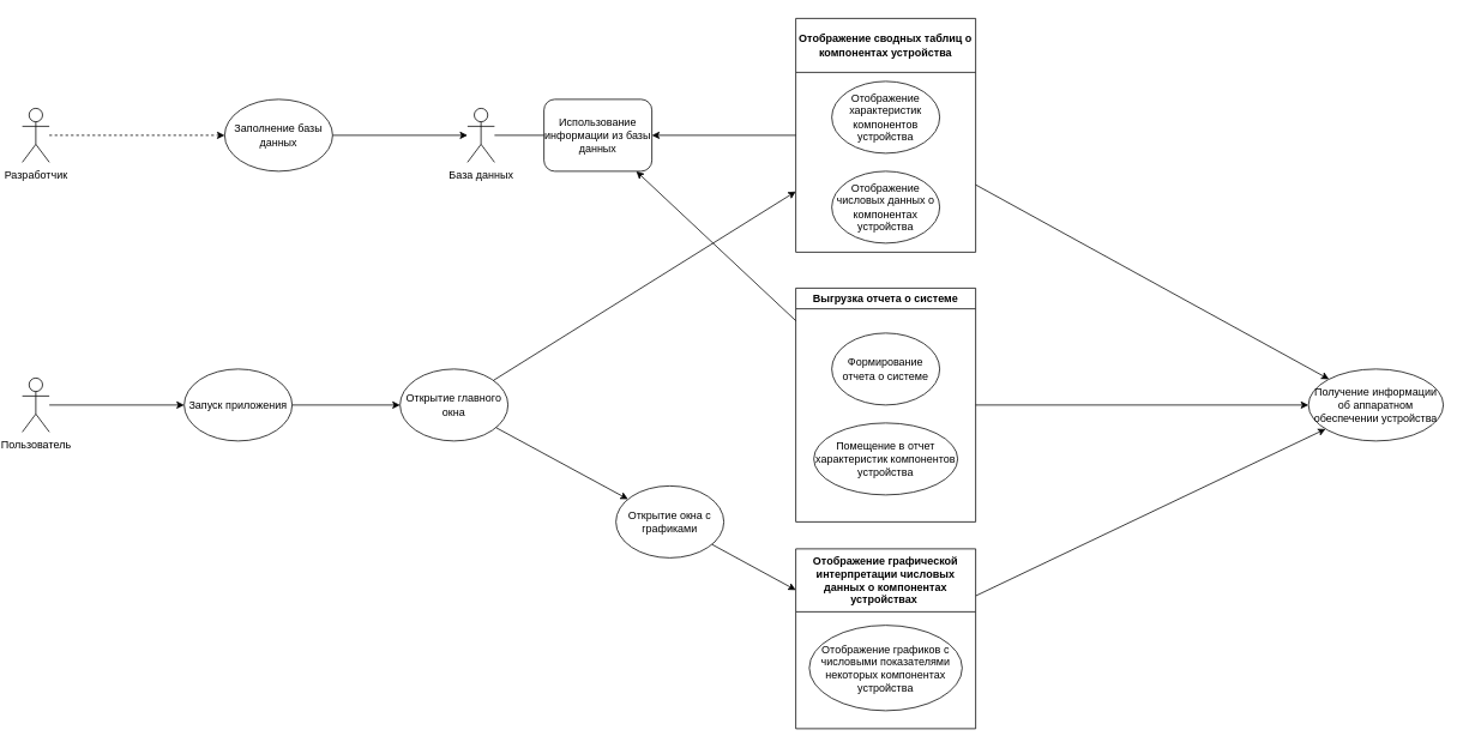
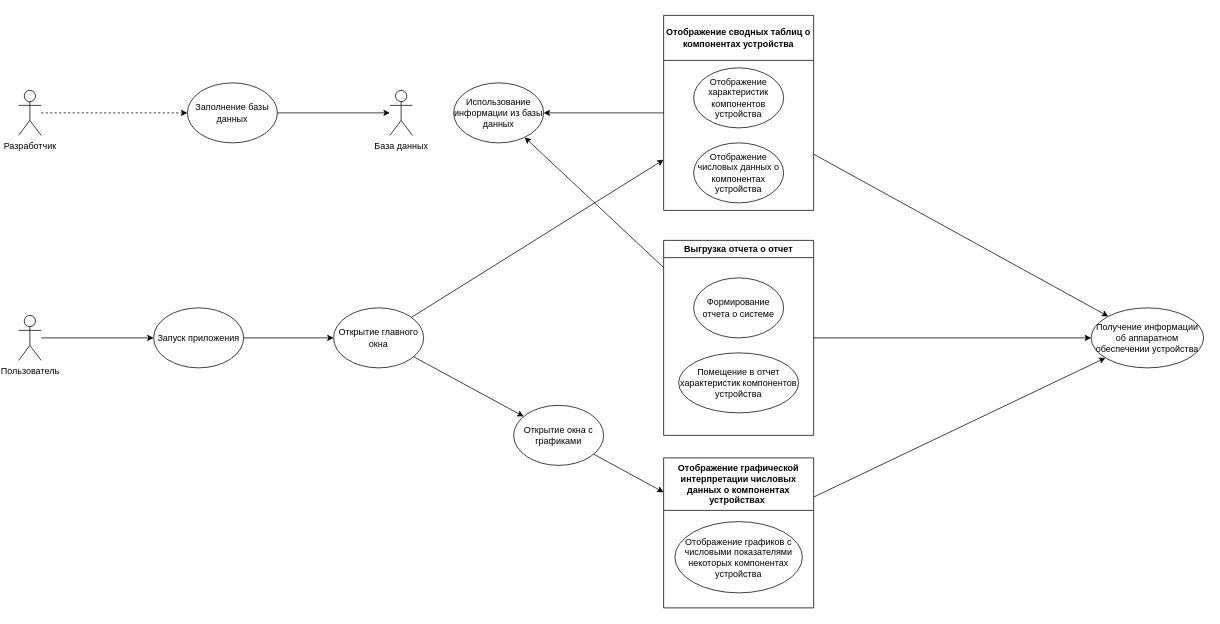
  <mxCell id="0" />
  <mxCell id="1" parent="0" />
  <mxCell id="2" style="edgeStyle=orthogonalEdgeStyle;rounded=0;orthogonalLoop=1;jettySize=auto;html=1;" edge="1" parent="1" source="3" target="5"><mxGeometry relative="1" as="geometry" /></mxCell>
  <mxCell id="3" value="Пользователь" style="shape=umlActor;verticalLabelPosition=bottom;verticalAlign=top;html=1;outlineConnect=0;" vertex="1" parent="1"><mxGeometry x="20" y="420" width="30" height="60" as="geometry" /></mxCell>
  <mxCell id="4" style="edgeStyle=orthogonalEdgeStyle;rounded=0;orthogonalLoop=1;jettySize=auto;html=1;" edge="1" parent="1" source="5" target="7"><mxGeometry relative="1" as="geometry" /></mxCell>
  <mxCell id="5" value="Запуск приложения" style="ellipse;whiteSpace=wrap;html=1;" vertex="1" parent="1"><mxGeometry x="200" y="410" width="120" height="80" as="geometry" /></mxCell>
  <mxCell id="6" style="rounded=0;orthogonalLoop=1;jettySize=auto;html=1;" edge="1" parent="1" source="7" target="18"><mxGeometry relative="1" as="geometry" /></mxCell>
  <mxCell id="7" value="Открытие главного окна" style="ellipse;whiteSpace=wrap;html=1;" vertex="1" parent="1"><mxGeometry x="440" y="410" width="120" height="80" as="geometry" /></mxCell>
  <mxCell id="8" style="rounded=0;orthogonalLoop=1;jettySize=auto;html=1;endArrow=none;endFill=0;startArrow=classic;startFill=1;" edge="1" parent="1" source="11" target="7"><mxGeometry relative="1" as="geometry" /></mxCell>
  <mxCell id="9" style="rounded=0;orthogonalLoop=1;jettySize=auto;html=1;" edge="1" parent="1" source="11" target="24"><mxGeometry relative="1" as="geometry" /></mxCell>
  <mxCell id="10" style="rounded=0;orthogonalLoop=1;jettySize=auto;html=1;" edge="1" parent="1" source="11" target="31"><mxGeometry relative="1" as="geometry" /></mxCell>
  <mxCell id="11" value="Отображение сводных таблиц о компонентах устройства" style="swimlane;whiteSpace=wrap;html=1;startSize=60;" vertex="1" parent="1"><mxGeometry x="880" y="20" width="200" height="260" as="geometry" /></mxCell>
  <mxCell id="12" value="Отображение характеристик компонентов устройства" style="ellipse;whiteSpace=wrap;html=1;" vertex="1" parent="11"><mxGeometry x="40" y="70" width="120" height="80" as="geometry" /></mxCell>
  <mxCell id="13" value="Отображение числовых данных о компонентах устройства" style="ellipse;whiteSpace=wrap;html=1;" vertex="1" parent="11"><mxGeometry x="40" y="170" width="120" height="80" as="geometry" /></mxCell>
  <mxCell id="14" style="rounded=0;orthogonalLoop=1;jettySize=auto;html=1;" edge="1" parent="1" source="15" target="31"><mxGeometry relative="1" as="geometry" /></mxCell>
  <mxCell id="15" value="Отображение графической интерпретации числовых данных о компонентах устройствах&amp;nbsp;" style="swimlane;whiteSpace=wrap;html=1;startSize=70;" vertex="1" parent="1"><mxGeometry x="880" y="610" width="200" height="200" as="geometry" /></mxCell>
  <mxCell id="16" value="Отображение графиков с числовыми показателями некоторых компонентах устройства" style="ellipse;whiteSpace=wrap;html=1;" vertex="1" parent="15"><mxGeometry x="15" y="85" width="170" height="95" as="geometry" /></mxCell>
  <mxCell id="17" style="rounded=0;orthogonalLoop=1;jettySize=auto;html=1;" edge="1" parent="1" source="18" target="15"><mxGeometry relative="1" as="geometry" /></mxCell>
  <mxCell id="18" value="Открытие окна с графиками" style="ellipse;whiteSpace=wrap;html=1;" vertex="1" parent="1"><mxGeometry x="680" y="540" width="120" height="80" as="geometry" /></mxCell>
  <mxCell id="19" style="rounded=0;orthogonalLoop=1;jettySize=auto;html=1;" edge="1" parent="1" source="21" target="24"><mxGeometry relative="1" as="geometry" /></mxCell>
  <mxCell id="20" style="rounded=0;orthogonalLoop=1;jettySize=auto;html=1;" edge="1" parent="1" source="21" target="31"><mxGeometry relative="1" as="geometry" /></mxCell>
- <mxCell id="21" value="Выгрузка отчета о системе" style="swimlane;whiteSpace=wrap;html=1;" vertex="1" parent="1"><mxGeometry x="880" y="320" width="200" height="260" as="geometry" /></mxCell>
+ <mxCell id="21" value="Выгрузка отчета о отчет" style="swimlane;whiteSpace=wrap;html=1;" vertex="1" parent="1"><mxGeometry x="880" y="320" width="200" height="260" as="geometry" /></mxCell>
  <mxCell id="22" value="Формирование отчета о системе" style="ellipse;whiteSpace=wrap;html=1;" vertex="1" parent="21"><mxGeometry x="40" y="50" width="120" height="80" as="geometry" /></mxCell>
  <mxCell id="23" value="Помещение в отчет характеристик компонентов устройства" style="ellipse;whiteSpace=wrap;html=1;" vertex="1" parent="21"><mxGeometry x="20" y="150" width="160" height="80" as="geometry" /></mxCell>
- <mxCell id="24" value="Использование информации из базы данных" style="whiteSpace=wrap;html=1;rounded=1;" vertex="1" parent="1"><mxGeometry x="600" y="110" width="120" height="80" as="geometry" /></mxCell>
- <mxCell id="25" style="rounded=0;orthogonalLoop=1;jettySize=auto;html=1;endArrow=none;endFill=0;" edge="1" parent="1" source="26" target="24"><mxGeometry relative="1" as="geometry" /></mxCell>
+ <mxCell id="24" value="Использование информации из базы данных" style="ellipse;whiteSpace=wrap;html=1;" vertex="1" parent="1"><mxGeometry x="600" y="110" width="120" height="80" as="geometry" /></mxCell>
  <mxCell id="26" value="База данных" style="shape=umlActor;verticalLabelPosition=bottom;verticalAlign=top;html=1;outlineConnect=0;" vertex="1" parent="1"><mxGeometry x="515" y="120" width="30" height="60" as="geometry" /></mxCell>
  <mxCell id="27" style="rounded=0;orthogonalLoop=1;jettySize=auto;html=1;" edge="1" parent="1" source="28" target="26"><mxGeometry relative="1" as="geometry" /></mxCell>
  <mxCell id="28" value="Заполнение базы данных" style="ellipse;whiteSpace=wrap;html=1;" vertex="1" parent="1"><mxGeometry x="245" y="110" width="120" height="80" as="geometry" /></mxCell>
  <mxCell id="29" style="rounded=0;orthogonalLoop=1;jettySize=auto;html=1;dashed=1;" edge="1" parent="1" source="30" target="28"><mxGeometry relative="1" as="geometry" /></mxCell>
  <mxCell id="30" value="Разработчик" style="shape=umlActor;verticalLabelPosition=bottom;verticalAlign=top;html=1;outlineConnect=0;" vertex="1" parent="1"><mxGeometry x="20" y="120" width="30" height="60" as="geometry" /></mxCell>
  <mxCell id="31" value="Получение информации об аппаратном обеспечении устройства" style="ellipse;whiteSpace=wrap;html=1;" vertex="1" parent="1"><mxGeometry x="1450" y="410" width="150" height="80" as="geometry" /></mxCell>
